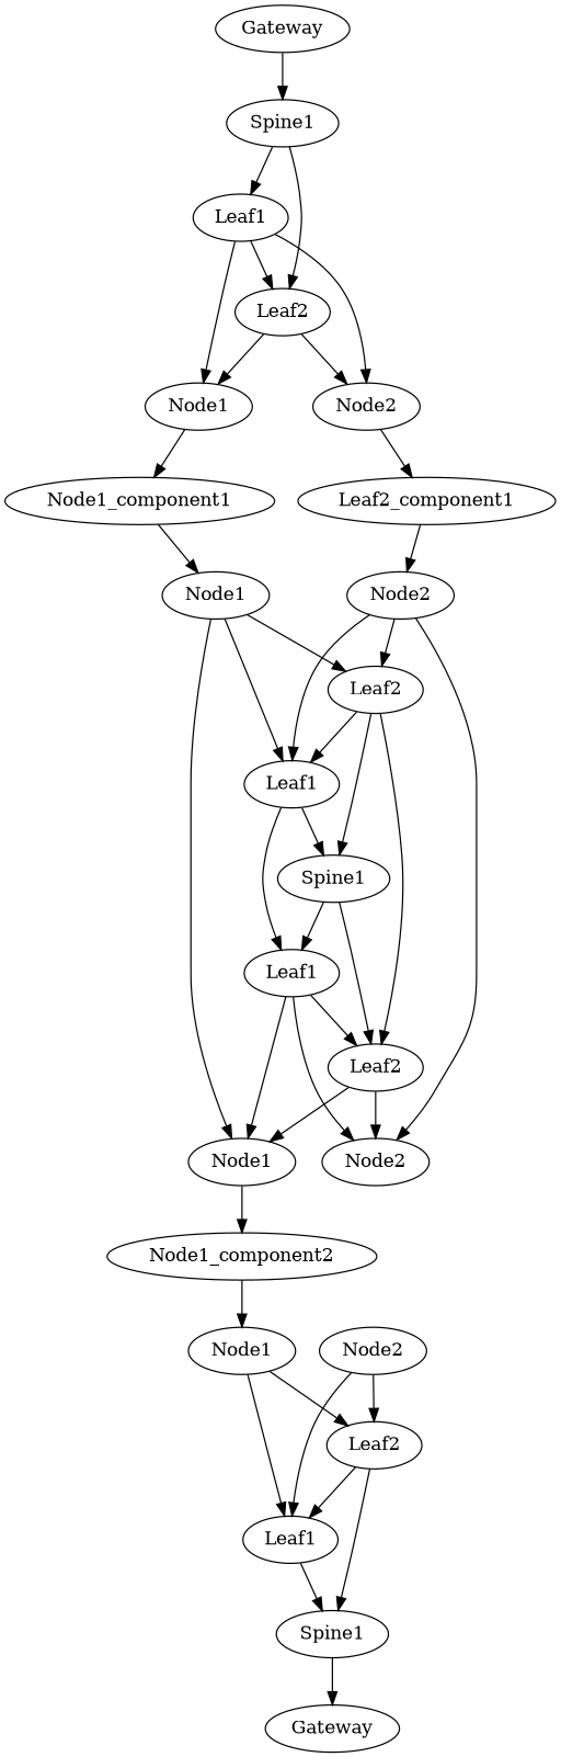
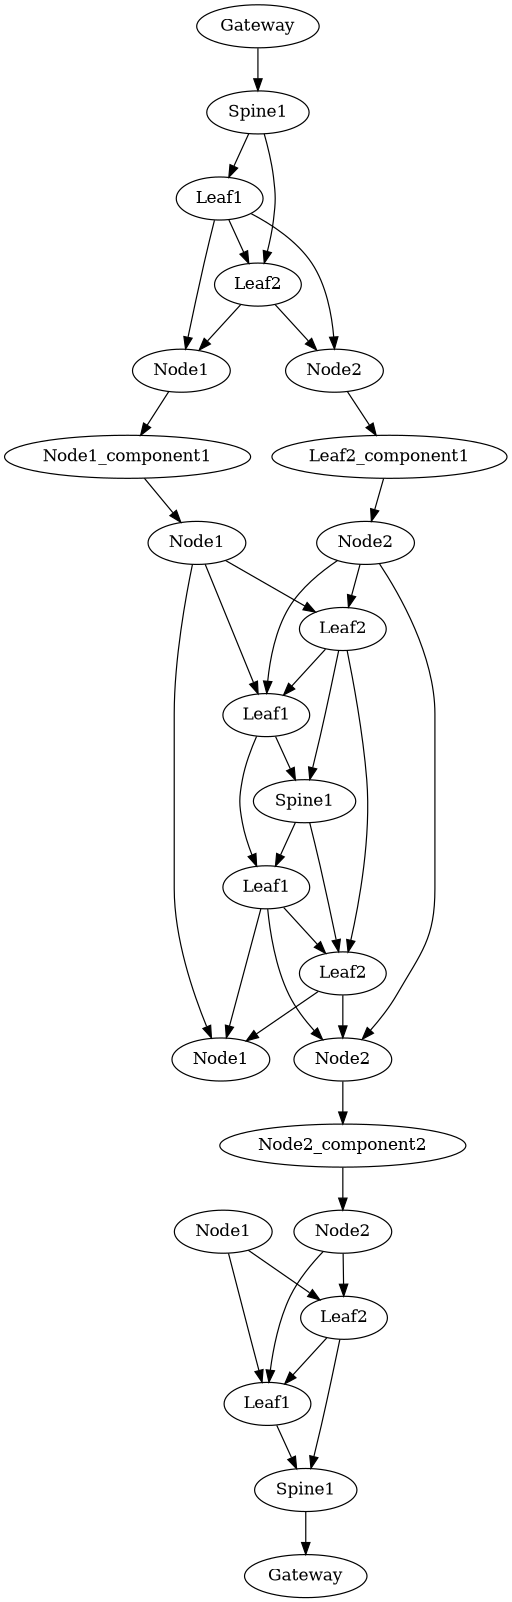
  digraph {
    n1 [label=Gateway]
    n2 [label=Spine1]
    n3 [label=Leaf1]
    n4 [label=Leaf2]
    n5 [label=Node1]
    n6 [label=Node2]
    n7 [label=Node1_component1]
    n8 [label=Leaf2_component1]
    n9 [label=Node1]
    n10 [label=Node2]
    n11 [label=Leaf1]
    n12 [label=Spine1]
    n13 [label=Leaf1]
    n14 [label=Leaf2]
    n15 [label=Node1]
    n16 [label=Node2]
    n17 [label=Leaf2]
-   n18 [label=Node1_component2]
+   n19 [label=Node2_component2]
    n20 [label=Node1]
    n21 [label=Node2]
    n22 [label=Gateway]
    n23 [label=Spine1]
    n24 [label=Leaf1]
    n25 [label=Leaf2]
    n1 -> n2
    n2 -> n3
    n2 -> n4
    n3 -> n4
    n3 -> n5
    n3 -> n6
    n4 -> n5
    n4 -> n6
    n5 -> n7
    n6 -> n8
    n7 -> n9
    n8 -> n10
    n9 -> n11
    n9 -> n15
    n9 -> n17
    n10 -> n11
    n10 -> n16
    n10 -> n17
    n11 -> n12
    n11 -> n13
    n12 -> n13
    n12 -> n14
    n13 -> n14
    n13 -> n15
    n13 -> n16
    n14 -> n15
    n14 -> n16
-   n15 -> n18
+   n16 -> n19
    n17 -> n11
    n17 -> n12
    n17 -> n14
-   n18 -> n20
+   n19 -> n21
    n20 -> n24
    n20 -> n25
    n21 -> n24
    n21 -> n25
    n23 -> n22
    n24 -> n23
    n25 -> n23
    n25 -> n24
  }
